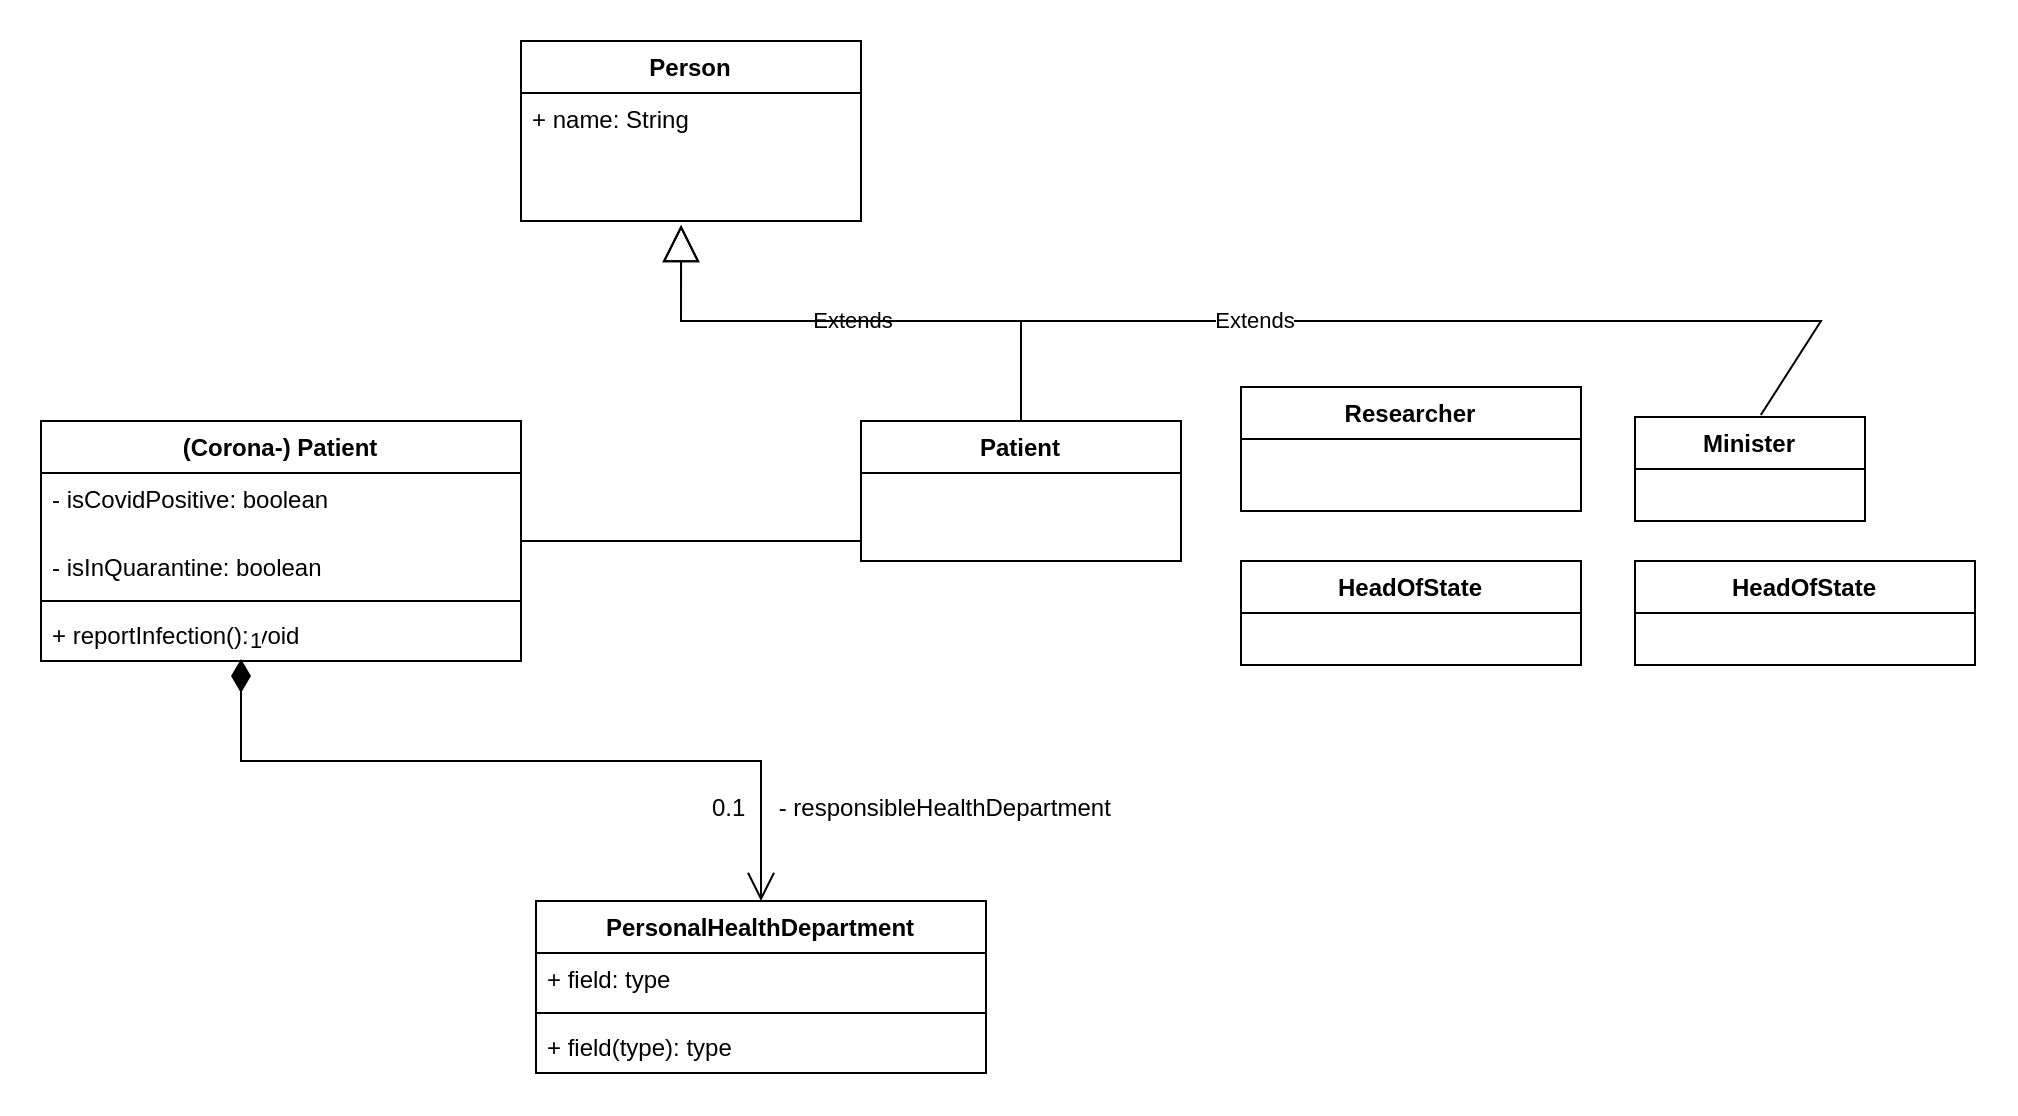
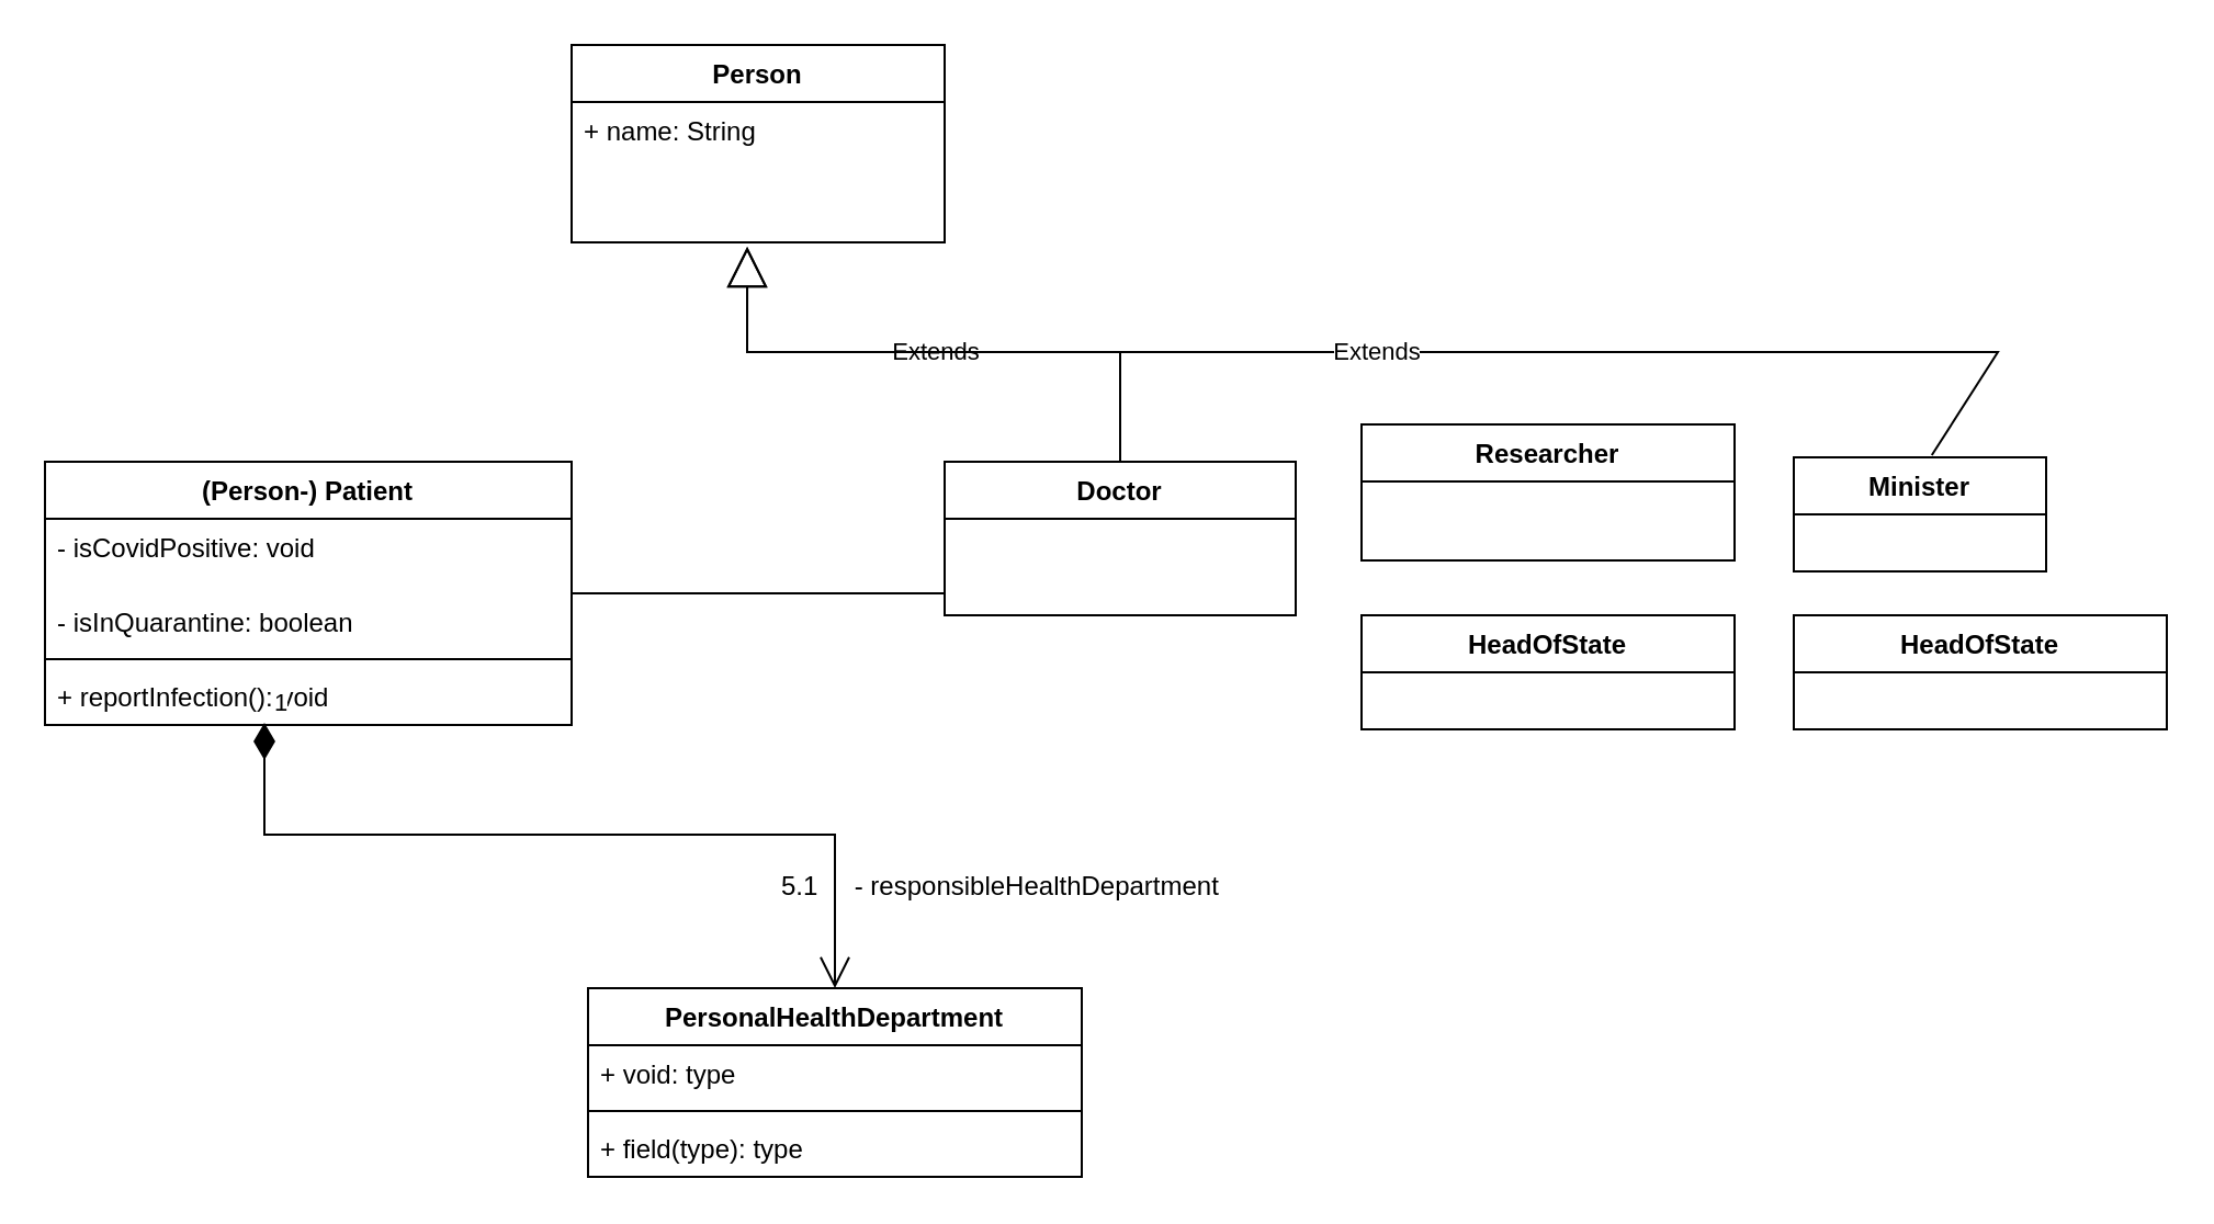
  <mxCell id="0" />
  <mxCell id="1" parent="0" />
- <mxCell id="2" value="(Corona-) Patient" style="swimlane;fontStyle=1;align=center;verticalAlign=top;childLayout=stackLayout;horizontal=1;startSize=26;horizontalStack=0;resizeParent=1;resizeParentMax=0;resizeLast=0;collapsible=1;marginBottom=0;" vertex="1" parent="1"><mxGeometry x="20" y="210" width="240" height="120" as="geometry" /></mxCell>
- <mxCell id="3" value="- isCovidPositive: boolean" style="text;strokeColor=none;fillColor=none;align=left;verticalAlign=top;spacingLeft=4;spacingRight=4;overflow=hidden;rotatable=0;points=[[0,0.5],[1,0.5]];portConstraint=eastwest;" vertex="1" parent="2"><mxGeometry y="26" width="240" height="34" as="geometry" /></mxCell>
+ <mxCell id="2" value="(Person-) Patient" style="swimlane;fontStyle=1;align=center;verticalAlign=top;childLayout=stackLayout;horizontal=1;startSize=26;horizontalStack=0;resizeParent=1;resizeParentMax=0;resizeLast=0;collapsible=1;marginBottom=0;" vertex="1" parent="1"><mxGeometry x="20" y="210" width="240" height="120" as="geometry" /></mxCell>
+ <mxCell id="3" value="- isCovidPositive: void" style="text;strokeColor=none;fillColor=none;align=left;verticalAlign=top;spacingLeft=4;spacingRight=4;overflow=hidden;rotatable=0;points=[[0,0.5],[1,0.5]];portConstraint=eastwest;" vertex="1" parent="2"><mxGeometry y="26" width="240" height="34" as="geometry" /></mxCell>
  <mxCell id="4" value="- isInQuarantine: boolean" style="text;strokeColor=none;fillColor=none;align=left;verticalAlign=top;spacingLeft=4;spacingRight=4;overflow=hidden;rotatable=0;points=[[0,0.5],[1,0.5]];portConstraint=eastwest;" vertex="1" parent="2"><mxGeometry y="60" width="240" height="26" as="geometry" /></mxCell>
  <mxCell id="5" value="" style="line;strokeWidth=1;fillColor=none;align=left;verticalAlign=middle;spacingTop=-1;spacingLeft=3;spacingRight=3;rotatable=0;labelPosition=right;points=[];portConstraint=eastwest;strokeColor=inherit;" vertex="1" parent="2"><mxGeometry y="86" width="240" height="8" as="geometry" /></mxCell>
  <mxCell id="6" value="+ reportInfection(): void" style="text;strokeColor=none;fillColor=none;align=left;verticalAlign=top;spacingLeft=4;spacingRight=4;overflow=hidden;rotatable=0;points=[[0,0.5],[1,0.5]];portConstraint=eastwest;" vertex="1" parent="2"><mxGeometry y="94" width="240" height="26" as="geometry" /></mxCell>
  <mxCell id="7" value="1" style="endArrow=open;html=1;endSize=12;startArrow=diamondThin;startSize=14;startFill=1;edgeStyle=orthogonalEdgeStyle;align=left;verticalAlign=bottom;rounded=0;entryX=0.5;entryY=0;entryDx=0;entryDy=0;" edge="1" parent="2" target="13"><mxGeometry x="-1" y="3" relative="1" as="geometry"><mxPoint x="100" y="119" as="sourcePoint" /><mxPoint x="260" y="119" as="targetPoint" /><Array as="points"><mxPoint x="100" y="170" /><mxPoint x="360" y="170" /></Array></mxGeometry></mxCell>
- <mxCell id="8" value="Patient" style="swimlane;fontStyle=1;align=center;verticalAlign=top;childLayout=stackLayout;horizontal=1;startSize=26;horizontalStack=0;resizeParent=1;resizeParentMax=0;resizeLast=0;collapsible=1;marginBottom=0;" vertex="1" parent="1"><mxGeometry x="430" y="210" width="160" height="70" as="geometry" /></mxCell>
+ <mxCell id="8" value="Doctor" style="swimlane;fontStyle=1;align=center;verticalAlign=top;childLayout=stackLayout;horizontal=1;startSize=26;horizontalStack=0;resizeParent=1;resizeParentMax=0;resizeLast=0;collapsible=1;marginBottom=0;" vertex="1" parent="1"><mxGeometry x="430" y="210" width="160" height="70" as="geometry" /></mxCell>
  <mxCell id="9" value="&#10;&#10;&#10;&#10;" style="text;strokeColor=none;fillColor=none;align=left;verticalAlign=top;spacingLeft=4;spacingRight=4;overflow=hidden;rotatable=0;points=[[0,0.5],[1,0.5]];portConstraint=eastwest;" vertex="1" parent="8"><mxGeometry y="26" width="160" height="44" as="geometry" /></mxCell>
  <mxCell id="10" value="Person" style="swimlane;fontStyle=1;align=center;verticalAlign=top;childLayout=stackLayout;horizontal=1;startSize=26;horizontalStack=0;resizeParent=1;resizeParentMax=0;resizeLast=0;collapsible=1;marginBottom=0;" vertex="1" parent="1"><mxGeometry x="260" y="20" width="170" height="90" as="geometry" /></mxCell>
  <mxCell id="11" value="+ name: String" style="text;strokeColor=none;fillColor=none;align=left;verticalAlign=top;spacingLeft=4;spacingRight=4;overflow=hidden;rotatable=0;points=[[0,0.5],[1,0.5]];portConstraint=eastwest;" vertex="1" parent="10"><mxGeometry y="26" width="170" height="64" as="geometry" /></mxCell>
  <mxCell id="12" value="" style="line;strokeWidth=1;fillColor=none;align=left;verticalAlign=middle;spacingTop=-1;spacingLeft=3;spacingRight=3;rotatable=0;labelPosition=right;points=[];portConstraint=eastwest;strokeColor=inherit;" vertex="1" parent="1"><mxGeometry x="260" y="266" width="170" height="8" as="geometry" /></mxCell>
  <mxCell id="13" value="PersonalHealthDepartment" style="swimlane;fontStyle=1;align=center;verticalAlign=top;childLayout=stackLayout;horizontal=1;startSize=26;horizontalStack=0;resizeParent=1;resizeParentMax=0;resizeLast=0;collapsible=1;marginBottom=0;" vertex="1" parent="1"><mxGeometry x="267.5" y="450" width="225" height="86" as="geometry" /></mxCell>
- <mxCell id="14" value="+ field: type" style="text;strokeColor=none;fillColor=none;align=left;verticalAlign=top;spacingLeft=4;spacingRight=4;overflow=hidden;rotatable=0;points=[[0,0.5],[1,0.5]];portConstraint=eastwest;" vertex="1" parent="13"><mxGeometry y="26" width="225" height="26" as="geometry" /></mxCell>
+ <mxCell id="14" value="+ void: type" style="text;strokeColor=none;fillColor=none;align=left;verticalAlign=top;spacingLeft=4;spacingRight=4;overflow=hidden;rotatable=0;points=[[0,0.5],[1,0.5]];portConstraint=eastwest;" vertex="1" parent="13"><mxGeometry y="26" width="225" height="26" as="geometry" /></mxCell>
  <mxCell id="15" value="" style="line;strokeWidth=1;fillColor=none;align=left;verticalAlign=middle;spacingTop=-1;spacingLeft=3;spacingRight=3;rotatable=0;labelPosition=right;points=[];portConstraint=eastwest;strokeColor=inherit;" vertex="1" parent="13"><mxGeometry y="52" width="225" height="8" as="geometry" /></mxCell>
  <mxCell id="16" value="+ field(type): type" style="text;strokeColor=none;fillColor=none;align=left;verticalAlign=top;spacingLeft=4;spacingRight=4;overflow=hidden;rotatable=0;points=[[0,0.5],[1,0.5]];portConstraint=eastwest;" vertex="1" parent="13"><mxGeometry y="60" width="225" height="26" as="geometry" /></mxCell>
- <mxCell id="17" value="0.1     - responsibleHealthDepartment" style="text;strokeColor=none;fillColor=none;align=left;verticalAlign=top;spacingLeft=4;spacingRight=4;overflow=hidden;rotatable=0;points=[[0,0.5],[1,0.5]];portConstraint=eastwest;" vertex="1" parent="1"><mxGeometry x="350" y="390" width="220" height="26" as="geometry" /></mxCell>
+ <mxCell id="17" value="5.1     - responsibleHealthDepartment" style="text;strokeColor=none;fillColor=none;align=left;verticalAlign=top;spacingLeft=4;spacingRight=4;overflow=hidden;rotatable=0;points=[[0,0.5],[1,0.5]];portConstraint=eastwest;" vertex="1" parent="1"><mxGeometry x="350" y="390" width="220" height="26" as="geometry" /></mxCell>
  <mxCell id="18" value="Researcher" style="swimlane;fontStyle=1;align=center;verticalAlign=top;childLayout=stackLayout;horizontal=1;startSize=26;horizontalStack=0;resizeParent=1;resizeParentMax=0;resizeLast=0;collapsible=1;marginBottom=0;" vertex="1" parent="1"><mxGeometry x="620" y="193" width="170" height="62" as="geometry" /></mxCell>
  <mxCell id="19" value="Minister" style="swimlane;fontStyle=1;align=center;verticalAlign=top;childLayout=stackLayout;horizontal=1;startSize=26;horizontalStack=0;resizeParent=1;resizeParentMax=0;resizeLast=0;collapsible=1;marginBottom=0;" vertex="1" parent="1"><mxGeometry x="817" y="208" width="115" height="52" as="geometry" /></mxCell>
  <mxCell id="20" value="HeadOfState" style="swimlane;fontStyle=1;align=center;verticalAlign=top;childLayout=stackLayout;horizontal=1;startSize=26;horizontalStack=0;resizeParent=1;resizeParentMax=0;resizeLast=0;collapsible=1;marginBottom=0;" vertex="1" parent="1"><mxGeometry x="620" y="280" width="170" height="52" as="geometry" /></mxCell>
  <mxCell id="21" value="HeadOfState" style="swimlane;fontStyle=1;align=center;verticalAlign=top;childLayout=stackLayout;horizontal=1;startSize=26;horizontalStack=0;resizeParent=1;resizeParentMax=0;resizeLast=0;collapsible=1;marginBottom=0;" vertex="1" parent="1"><mxGeometry x="817" y="280" width="170" height="52" as="geometry" /></mxCell>
  <mxCell id="22" value="Extends" style="endArrow=block;endSize=16;endFill=0;html=1;rounded=0;entryX=0.471;entryY=1.031;entryDx=0;entryDy=0;entryPerimeter=0;exitX=0.5;exitY=0;exitDx=0;exitDy=0;" edge="1" parent="1" source="8"><mxGeometry width="160" relative="1" as="geometry"><mxPoint x="150.08" y="208" as="sourcePoint" /><mxPoint x="340.07" y="112.024" as="targetPoint" /><Array as="points"><mxPoint x="510" y="160" /><mxPoint x="340" y="160.04" /></Array></mxGeometry></mxCell>
  <mxCell id="23" value="Extends" style="endArrow=block;endSize=16;endFill=0;html=1;rounded=0;exitX=0.547;exitY=-0.019;exitDx=0;exitDy=0;exitPerimeter=0;" edge="1" parent="1" source="19"><mxGeometry x="0.006" width="160" relative="1" as="geometry"><mxPoint x="705" y="210" as="sourcePoint" /><mxPoint x="340" y="112" as="targetPoint" /><Array as="points"><mxPoint x="910" y="160" /><mxPoint x="340" y="160" /></Array><mxPoint as="offset" /></mxGeometry></mxCell>
